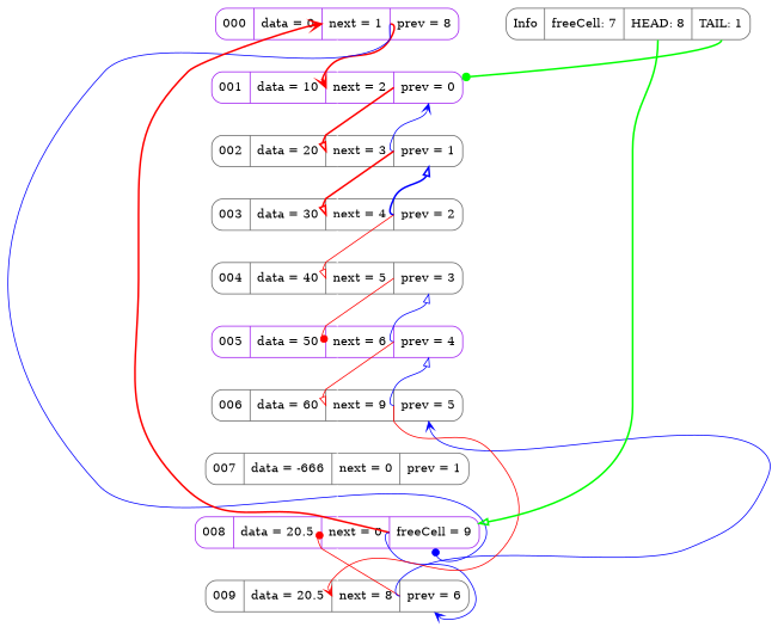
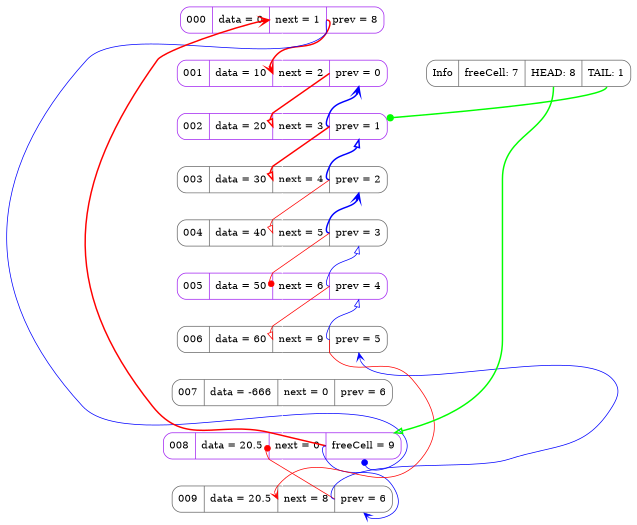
  digraph {
    nodesep=0.75
    rankdir=TB
    ranksep=0.5
    splines=true
    node [color=gray40 shape=Mrecord]
    edge [color=white constraint=false minlen=2 style=solid]
    n1 [color=purple label=" 000 | data = 0 | <n0_n> next = 1 | <n0_p> prev = 8 "]
    n2 [color=purple label=" 001 | data = 10 | <n1_n> next = 2 | <n1_p> prev = 0 "]
    n3 [color=purple label=" 008 | data = 20.5 | <n8_n> next = 0 | <n8_p> freeCell = 9 "]
-   n4 [label=" 002 | data = 20 | <n2_n> next = 3 | <n2_p> prev = 1 "]
+   n4 [color=purple label=" 002 | data = 20 | <n2_n> next = 3 | <n2_p> prev = 1 "]
    n5 [label=" 009 | data = 20.5 | <n9_n> next = 8 | <n9_p> prev = 6 "]
    n6 [label=" 003 | data = 30 | <n3_n> next = 4 | <n3_p> prev = 2 "]
    n7 [label=" 004 | data = 40 | <n4_n> next = 5 | <n4_p> prev = 3 "]
    n8 [color=purple label=" 005 | data = 50 | <n5_n> next = 6 | <n5_p> prev = 4 "]
    n9 [label=" 006 | data = 60 | <n6_n> next = 9 | <n6_p> prev = 5 "]
-   n10 [label=" 007 | data = -666 | <n7_n> next = 0 | <n7_p> prev = 1 "]
+   n10 [label=" 007 | data = -666 | <n7_n> next = 0 | <n7_p> prev = 6 "]
    n11 [label=" Info | freeCell: 7 | <info_h> HEAD: 8 | <info_t> TAIL: 1 "]
    n1 -> n2 [weight=10 constraint="" minlen="" style=""]
    n1 -> n2 [arrowhead=vee color=red headport="n1_n:w" style=bold tailport="n0_n:e"]
    n1 -> n3 [arrowhead=dot color=blue headport="n8_p:s" tailport="n0_p:w"]
    n2 -> n4 [weight=10 constraint="" minlen="" style=""]
    n2 -> n4 [arrowhead=onormal color=red headport="n2_n:w" style=bold tailport="n1_n:e"]
    n3 -> n1 [arrowhead=vee color=red headport="n0_n:w" style=bold tailport="n8_n:e"]
    n3 -> n5 [weight=10 constraint="" minlen="" style=""]
    n3 -> n5 [arrowhead=vee color=blue headport="n9_p:s" tailport="n8_p:w"]
-   n4 -> n2 [arrowhead=vee color=blue headport="n1_p:s" tailport="n2_p:w"]
+   n4 -> n2 [arrowhead=vee color=blue headport="n1_p:s" style=bold tailport="n2_p:w"]
    n4 -> n6 [weight=10 constraint="" minlen="" style=""]
    n4 -> n6 [arrowhead=onormal color=red headport="n3_n:w" style=bold tailport="n2_n:e"]
    n5 -> n3 [arrowhead=dot color=red headport="n8_n:w" tailport="n9_n:e"]
    n5 -> n9 [arrowhead=vee color=blue headport="n6_p:s" tailport="n9_p:w"]
    n6 -> n4 [arrowhead=onormal color=blue headport="n2_p:s" style=bold tailport="n3_p:w"]
    n6 -> n7 [weight=10 constraint="" minlen="" style=""]
    n6 -> n7 [arrowhead=onormal color=red headport="n4_n:w" tailport="n3_n:e"]
+   n7 -> n6 [arrowhead=vee color=blue headport="n3_p:s" style=bold tailport="n4_p:w"]
    n7 -> n8 [weight=10 constraint="" minlen="" style=""]
    n7 -> n8 [arrowhead=dot color=red headport="n5_n:w" tailport="n4_n:e"]
    n8 -> n7 [arrowhead=onormal color=blue headport="n4_p:s" tailport="n5_p:w"]
    n8 -> n9 [weight=10 constraint="" minlen="" style=""]
    n8 -> n9 [arrowhead=onormal color=red headport="n6_n:w" tailport="n5_n:e"]
    n9 -> n5 [arrowhead=vee color=red headport="n9_n:w" tailport="n6_n:e"]
    n9 -> n8 [arrowhead=onormal color=blue headport="n5_p:s" tailport="n6_p:w"]
    n9 -> n10 [weight=10 constraint="" minlen="" style=""]
    n10 -> n3 [weight=10 constraint="" minlen="" style=""]
-   n11 -> n2 [arrowhead=dot color=green style=bold tailport=info_t constraint="" minlen=""]
+   n11 -> n4 [arrowhead=dot color=green style=bold tailport=info_t constraint="" minlen=""]
    n11 -> n3 [arrowhead=onormal color=green style=bold tailport=info_h constraint="" minlen=""]
  }
